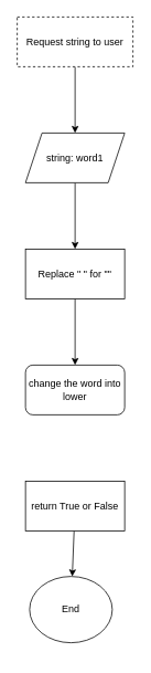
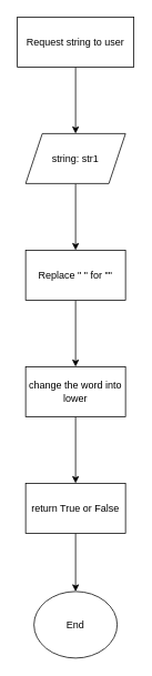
  <mxCell id="0" />
  <mxCell id="1" parent="0" />
  <mxCell id="2" value="" style="edgeStyle=none;html=1;" edge="1" parent="1" source="3" target="5"><mxGeometry relative="1" as="geometry" /></mxCell>
- <mxCell id="3" value="Request string to user" style="whiteSpace=wrap;html=1;dashed=1;" vertex="1" parent="1"><mxGeometry x="20" y="20" width="140" height="60" as="geometry" /></mxCell>
+ <mxCell id="3" value="Request string to user" style="whiteSpace=wrap;html=1;" vertex="1" parent="1"><mxGeometry x="20" y="20" width="140" height="60" as="geometry" /></mxCell>
  <mxCell id="4" value="" style="edgeStyle=none;html=1;" edge="1" parent="1" source="5" target="7"><mxGeometry relative="1" as="geometry" /></mxCell>
- <mxCell id="5" value="string: word1" style="shape=parallelogram;perimeter=parallelogramPerimeter;whiteSpace=wrap;html=1;fixedSize=1;" vertex="1" parent="1"><mxGeometry x="30" y="160" width="120" height="60" as="geometry" /></mxCell>
+ <mxCell id="5" value="string: str1" style="shape=parallelogram;perimeter=parallelogramPerimeter;whiteSpace=wrap;html=1;fixedSize=1;" vertex="1" parent="1"><mxGeometry x="30" y="160" width="120" height="60" as="geometry" /></mxCell>
  <mxCell id="6" value="" style="edgeStyle=none;html=1;" edge="1" parent="1" source="7" target="9"><mxGeometry relative="1" as="geometry" /></mxCell>
  <mxCell id="7" value="Replace &quot; &quot; for &quot;&quot;" style="whiteSpace=wrap;html=1;" vertex="1" parent="1"><mxGeometry x="30" y="300" width="120" height="60" as="geometry" /></mxCell>
- <mxCell id="9" value="change the word into lower" style="whiteSpace=wrap;html=1;rounded=1;" vertex="1" parent="1"><mxGeometry x="30" y="440" width="120" height="60" as="geometry" /></mxCell>
+ <mxCell id="8" value="" style="edgeStyle=none;html=1;" edge="1" parent="1" source="9" target="11"><mxGeometry relative="1" as="geometry" /></mxCell>
+ <mxCell id="9" value="change the word into lower" style="whiteSpace=wrap;html=1;" vertex="1" parent="1"><mxGeometry x="30" y="440" width="120" height="60" as="geometry" /></mxCell>
  <mxCell id="10" value="" style="edgeStyle=none;html=1;" edge="1" parent="1" source="11" target="12"><mxGeometry relative="1" as="geometry" /></mxCell>
  <mxCell id="11" value="return True or False" style="whiteSpace=wrap;html=1;" vertex="1" parent="1"><mxGeometry x="30" y="580" width="120" height="60" as="geometry" /></mxCell>
- <mxCell id="12" value="End" style="ellipse;whiteSpace=wrap;html=1;" vertex="1" parent="1"><mxGeometry x="35" y="695" width="100" height="80" as="geometry" /></mxCell>
+ <mxCell id="12" value="End" style="ellipse;whiteSpace=wrap;html=1;" vertex="1" parent="1"><mxGeometry x="40" y="710" width="100" height="80" as="geometry" /></mxCell>
